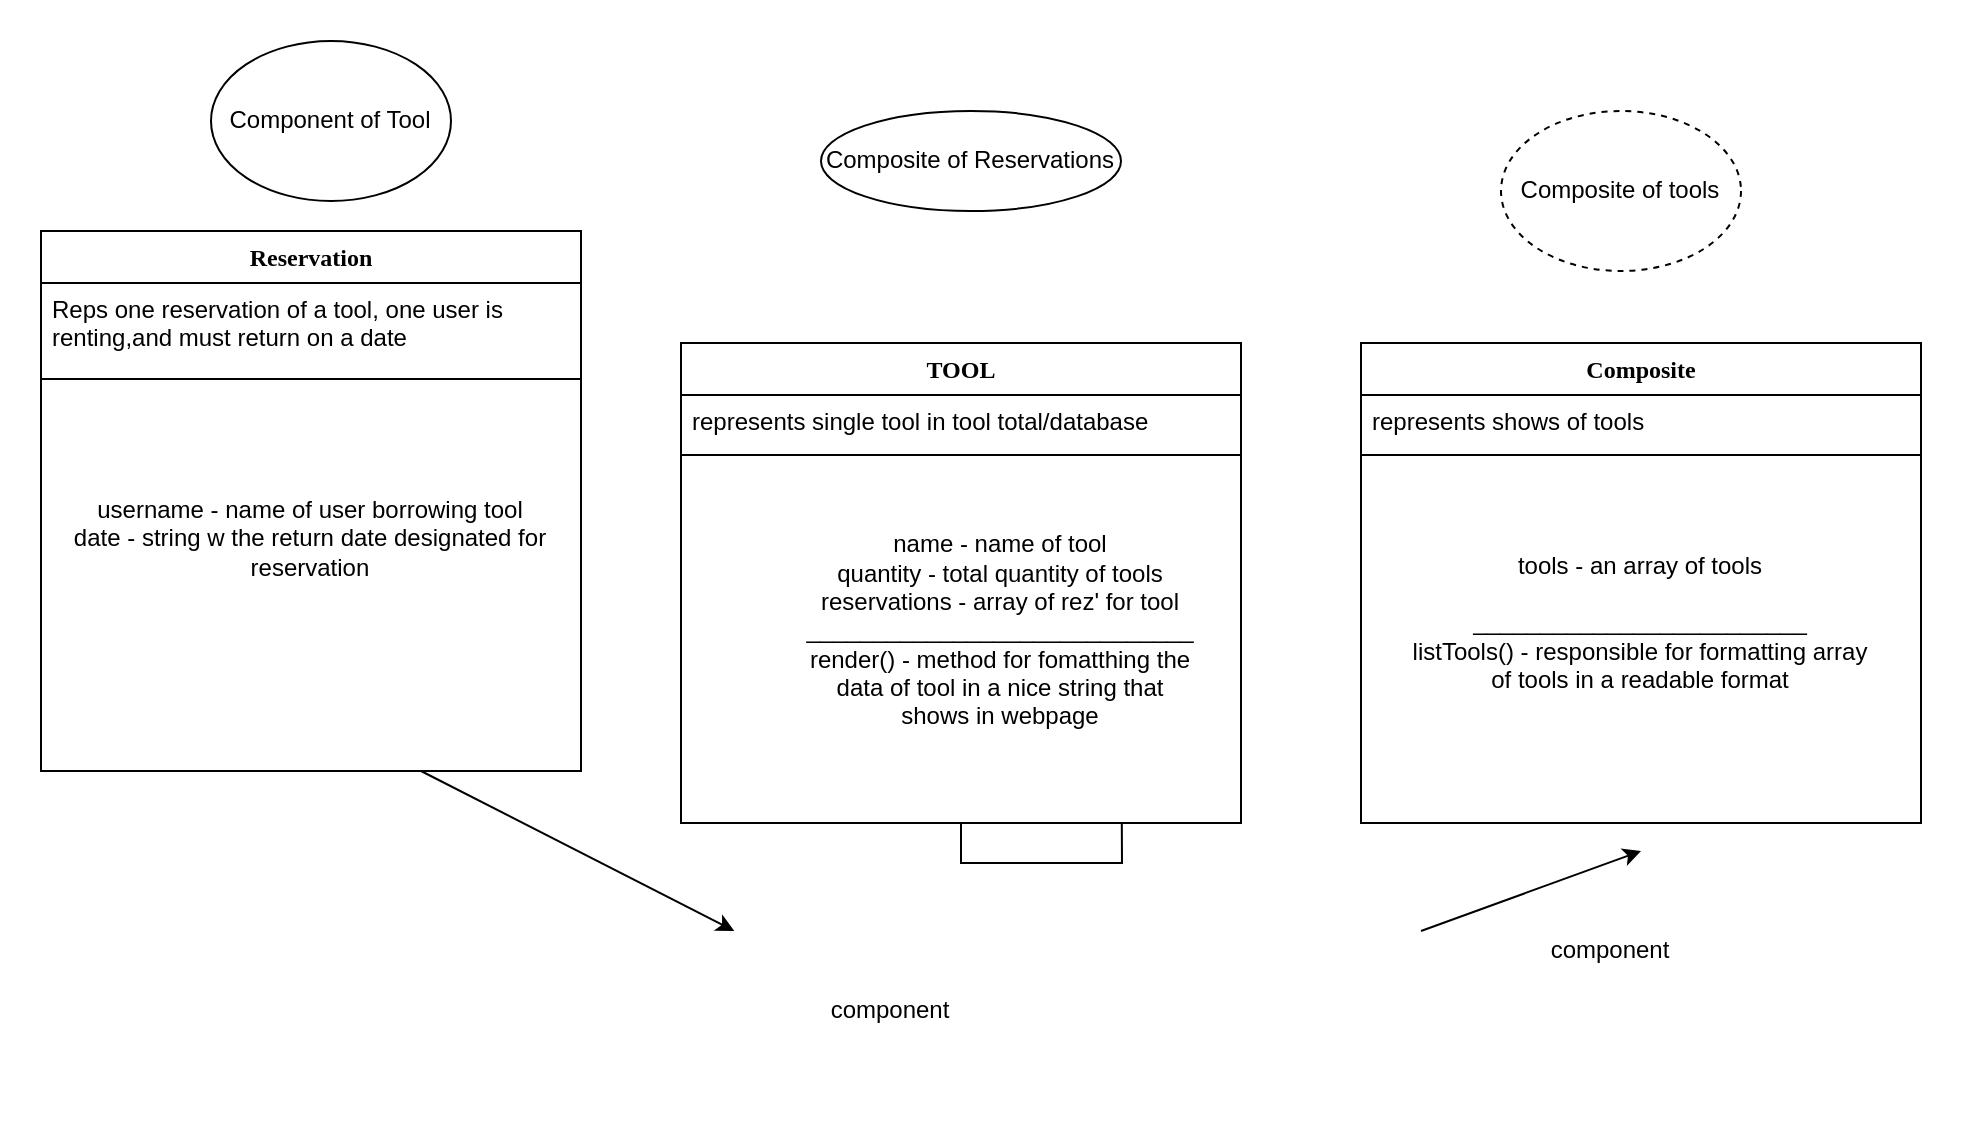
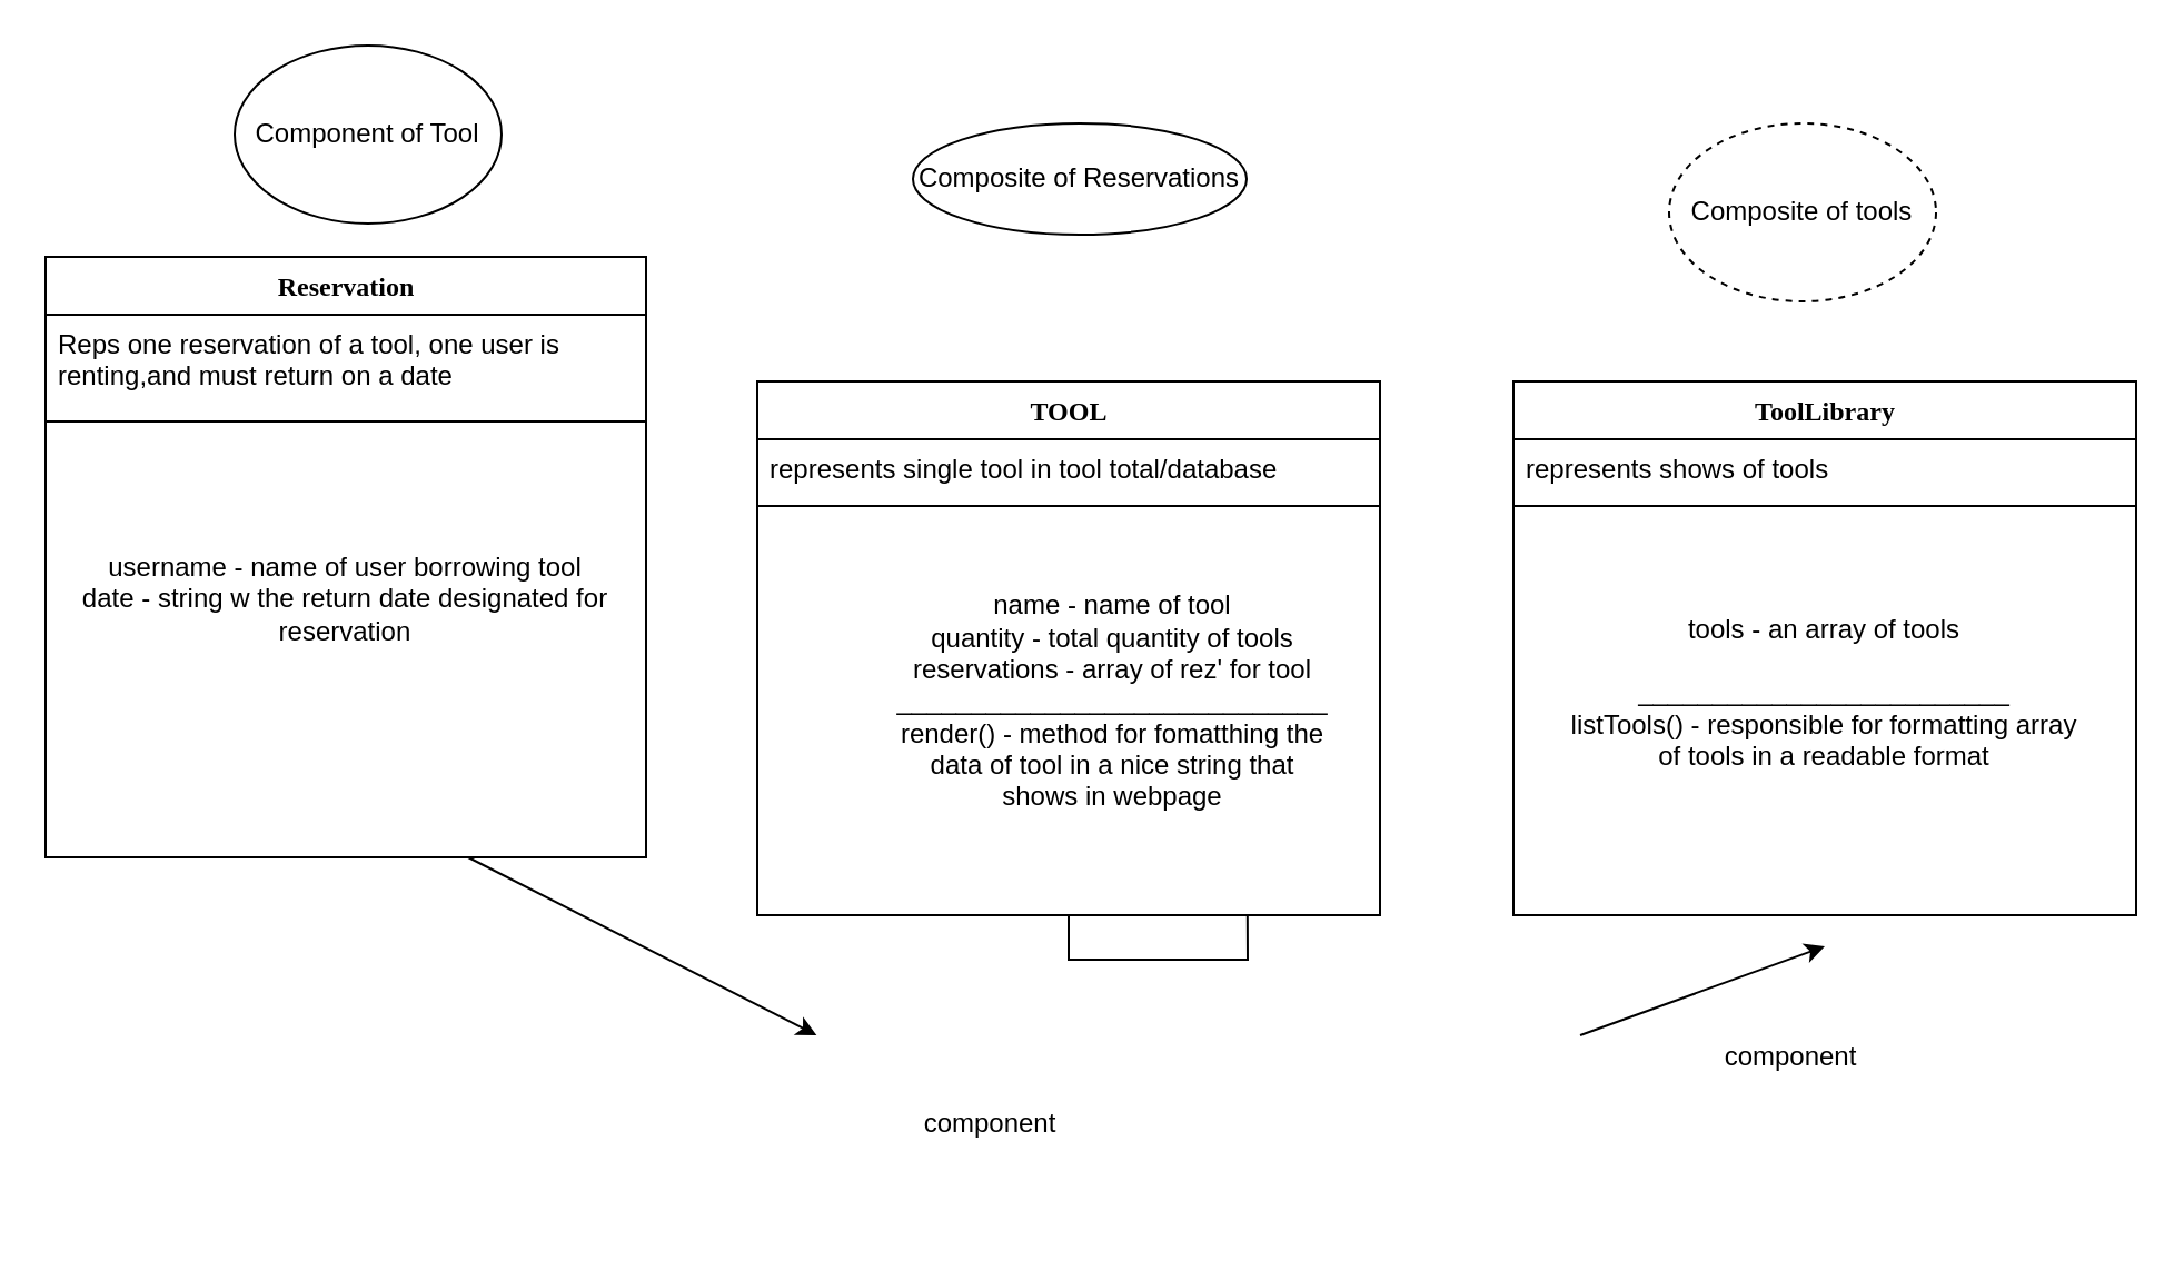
  <mxCell id="0" />
  <mxCell id="1" parent="0" />
  <mxCell id="2" style="edgeStyle=orthogonalEdgeStyle;rounded=0;html=1;dashed=1;labelBackgroundColor=none;startArrow=none;startFill=0;startSize=8;endArrow=open;endFill=0;endSize=16;fontFamily=Verdana;fontSize=12;" parent="1" source="3" edge="1"><mxGeometry relative="1" as="geometry"><Array as="points"><mxPoint x="105" y="265" /><mxPoint x="230" y="265" /></Array><mxPoint x="230" y="341" as="targetPoint" /></mxGeometry></mxCell>
  <mxCell id="3" value="Reservation" style="swimlane;html=1;fontStyle=1;align=center;verticalAlign=top;childLayout=stackLayout;horizontal=1;startSize=26;horizontalStack=0;resizeParent=1;resizeLast=0;collapsible=1;marginBottom=0;swimlaneFillColor=#ffffff;rounded=0;shadow=0;comic=0;labelBackgroundColor=none;strokeWidth=1;fillColor=none;fontFamily=Verdana;fontSize=12" parent="1" vertex="1"><mxGeometry x="20" y="115" width="270" height="270" as="geometry" /></mxCell>
  <mxCell id="4" value="Reps one reservation of a tool, one user is renting,and must return on a date " style="text;html=1;strokeColor=none;fillColor=none;align=left;verticalAlign=top;spacingLeft=4;spacingRight=4;whiteSpace=wrap;overflow=hidden;rotatable=0;points=[[0,0.5],[1,0.5]];portConstraint=eastwest;" parent="3" vertex="1"><mxGeometry y="26" width="270" height="44" as="geometry" /></mxCell>
  <mxCell id="5" value="" style="line;html=1;strokeWidth=1;fillColor=none;align=left;verticalAlign=middle;spacingTop=-1;spacingLeft=3;spacingRight=3;rotatable=0;labelPosition=right;points=[];portConstraint=eastwest;" parent="3" vertex="1"><mxGeometry y="70" width="270" height="8" as="geometry" /></mxCell>
  <mxCell id="6" value="&lt;div&gt;username - name of user borrowing tool&lt;/div&gt;&lt;div&gt;date - string w the return date designated for &lt;br&gt;&lt;/div&gt;&lt;div&gt;reservation&lt;br&gt;&lt;/div&gt;" style="text;html=1;strokeColor=none;fillColor=none;align=center;verticalAlign=middle;whiteSpace=wrap;rounded=0;" vertex="1" parent="3"><mxGeometry y="78" width="270" height="152" as="geometry" /></mxCell>
  <mxCell id="7" style="edgeStyle=orthogonalEdgeStyle;rounded=0;orthogonalLoop=1;jettySize=auto;html=1;" edge="1" parent="1" source="8"><mxGeometry relative="1" as="geometry"><mxPoint x="560" y="325" as="targetPoint" /></mxGeometry></mxCell>
  <mxCell id="8" value="TOOL" style="swimlane;html=1;fontStyle=1;align=center;verticalAlign=top;childLayout=stackLayout;horizontal=1;startSize=26;horizontalStack=0;resizeParent=1;resizeLast=0;collapsible=1;marginBottom=0;swimlaneFillColor=#ffffff;rounded=0;shadow=0;comic=0;labelBackgroundColor=none;strokeWidth=1;fillColor=none;fontFamily=Verdana;fontSize=12" parent="1" vertex="1"><mxGeometry x="340" y="171" width="280" height="240" as="geometry" /></mxCell>
  <mxCell id="9" value="represents single tool in tool total/database" style="text;html=1;strokeColor=none;fillColor=none;align=left;verticalAlign=top;spacingLeft=4;spacingRight=4;whiteSpace=wrap;overflow=hidden;rotatable=0;points=[[0,0.5],[1,0.5]];portConstraint=eastwest;" parent="8" vertex="1"><mxGeometry y="26" width="280" height="26" as="geometry" /></mxCell>
  <mxCell id="10" value="" style="line;html=1;strokeWidth=1;fillColor=none;align=left;verticalAlign=middle;spacingTop=-1;spacingLeft=3;spacingRight=3;rotatable=0;labelPosition=right;points=[];portConstraint=eastwest;" parent="8" vertex="1"><mxGeometry y="52" width="280" height="8" as="geometry" /></mxCell>
  <mxCell id="11" value="&lt;div&gt;name - name of tool&lt;/div&gt;&lt;div&gt;quantity - total quantity of tools &lt;br&gt;&lt;/div&gt;&lt;div&gt;reservations - array of rez' for tool&lt;/div&gt;&lt;div&gt;_____________________________&lt;br&gt;&lt;/div&gt;&lt;div&gt;render() - method for fomatthing the data of tool in a nice string that shows in webpage&lt;br&gt;&lt;/div&gt;" style="text;html=1;strokeColor=none;fillColor=none;align=center;verticalAlign=middle;whiteSpace=wrap;rounded=0;" vertex="1" parent="1"><mxGeometry x="400" y="235" width="200" height="160" as="geometry" /></mxCell>
- <mxCell id="12" value="Composite" style="swimlane;html=1;fontStyle=1;align=center;verticalAlign=top;childLayout=stackLayout;horizontal=1;startSize=26;horizontalStack=0;resizeParent=1;resizeLast=0;collapsible=1;marginBottom=0;swimlaneFillColor=#ffffff;rounded=0;shadow=0;comic=0;labelBackgroundColor=none;strokeWidth=1;fillColor=none;fontFamily=Verdana;fontSize=12" vertex="1" parent="1"><mxGeometry x="680" y="171" width="280" height="240" as="geometry" /></mxCell>
+ <mxCell id="12" value="ToolLibrary" style="swimlane;html=1;fontStyle=1;align=center;verticalAlign=top;childLayout=stackLayout;horizontal=1;startSize=26;horizontalStack=0;resizeParent=1;resizeLast=0;collapsible=1;marginBottom=0;swimlaneFillColor=#ffffff;rounded=0;shadow=0;comic=0;labelBackgroundColor=none;strokeWidth=1;fillColor=none;fontFamily=Verdana;fontSize=12" vertex="1" parent="1"><mxGeometry x="680" y="171" width="280" height="240" as="geometry" /></mxCell>
  <mxCell id="13" value="represents shows of tools" style="text;html=1;strokeColor=none;fillColor=none;align=left;verticalAlign=top;spacingLeft=4;spacingRight=4;whiteSpace=wrap;overflow=hidden;rotatable=0;points=[[0,0.5],[1,0.5]];portConstraint=eastwest;" vertex="1" parent="12"><mxGeometry y="26" width="280" height="26" as="geometry" /></mxCell>
  <mxCell id="14" value="" style="line;html=1;strokeWidth=1;fillColor=none;align=left;verticalAlign=middle;spacingTop=-1;spacingLeft=3;spacingRight=3;rotatable=0;labelPosition=right;points=[];portConstraint=eastwest;" vertex="1" parent="12"><mxGeometry y="52" width="280" height="8" as="geometry" /></mxCell>
  <mxCell id="15" value="&lt;div&gt;tools - an array of tools&lt;br&gt;&lt;/div&gt;&lt;div&gt;&lt;br&gt;&lt;/div&gt;&lt;div&gt;_________________________&lt;/div&gt;&lt;div&gt;listTools() - responsible for formatting array &lt;br&gt;&lt;/div&gt;&lt;div&gt;of tools in a readable format&lt;br&gt;&lt;/div&gt;" style="text;html=1;strokeColor=none;fillColor=none;align=center;verticalAlign=middle;whiteSpace=wrap;rounded=0;" vertex="1" parent="12"><mxGeometry y="60" width="280" height="160" as="geometry" /></mxCell>
  <mxCell id="16" value="Composite of tools" style="ellipse;whiteSpace=wrap;html=1;dashed=1;" vertex="1" parent="1"><mxGeometry x="750" y="55" width="120" height="80" as="geometry" /></mxCell>
  <mxCell id="17" value="" style="endArrow=classic;html=1;" edge="1" parent="1" target="18"><mxGeometry width="50" height="50" relative="1" as="geometry"><mxPoint x="210" y="385" as="sourcePoint" /><mxPoint x="330" y="405" as="targetPoint" /></mxGeometry></mxCell>
  <mxCell id="18" value="component " style="text;html=1;strokeColor=none;fillColor=none;align=center;verticalAlign=middle;whiteSpace=wrap;rounded=0;" vertex="1" parent="1"><mxGeometry x="340" y="465" width="210" height="80" as="geometry" /></mxCell>
  <mxCell id="19" value="component " style="text;html=1;strokeColor=none;fillColor=none;align=center;verticalAlign=middle;whiteSpace=wrap;rounded=0;" vertex="1" parent="1"><mxGeometry x="700" y="435" width="210" height="80" as="geometry" /></mxCell>
  <mxCell id="20" value="" style="endArrow=classic;html=1;" edge="1" parent="1"><mxGeometry width="50" height="50" relative="1" as="geometry"><mxPoint x="710" y="465" as="sourcePoint" /><mxPoint x="820" y="425" as="targetPoint" /></mxGeometry></mxCell>
  <mxCell id="21" value="Composite of Reservations" style="ellipse;whiteSpace=wrap;html=1;" vertex="1" parent="1"><mxGeometry x="410" y="55" width="150" height="50" as="geometry" /></mxCell>
  <mxCell id="22" value="Component of Tool" style="ellipse;whiteSpace=wrap;html=1;" vertex="1" parent="1"><mxGeometry x="105" y="20" width="120" height="80" as="geometry" /></mxCell>
